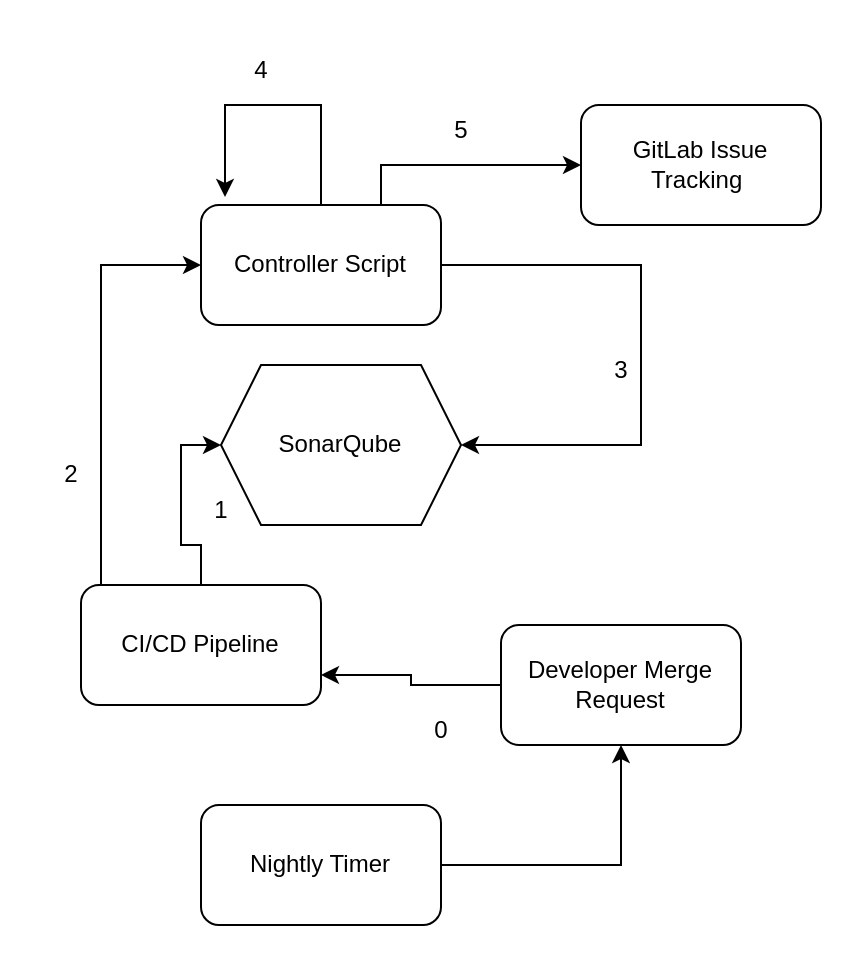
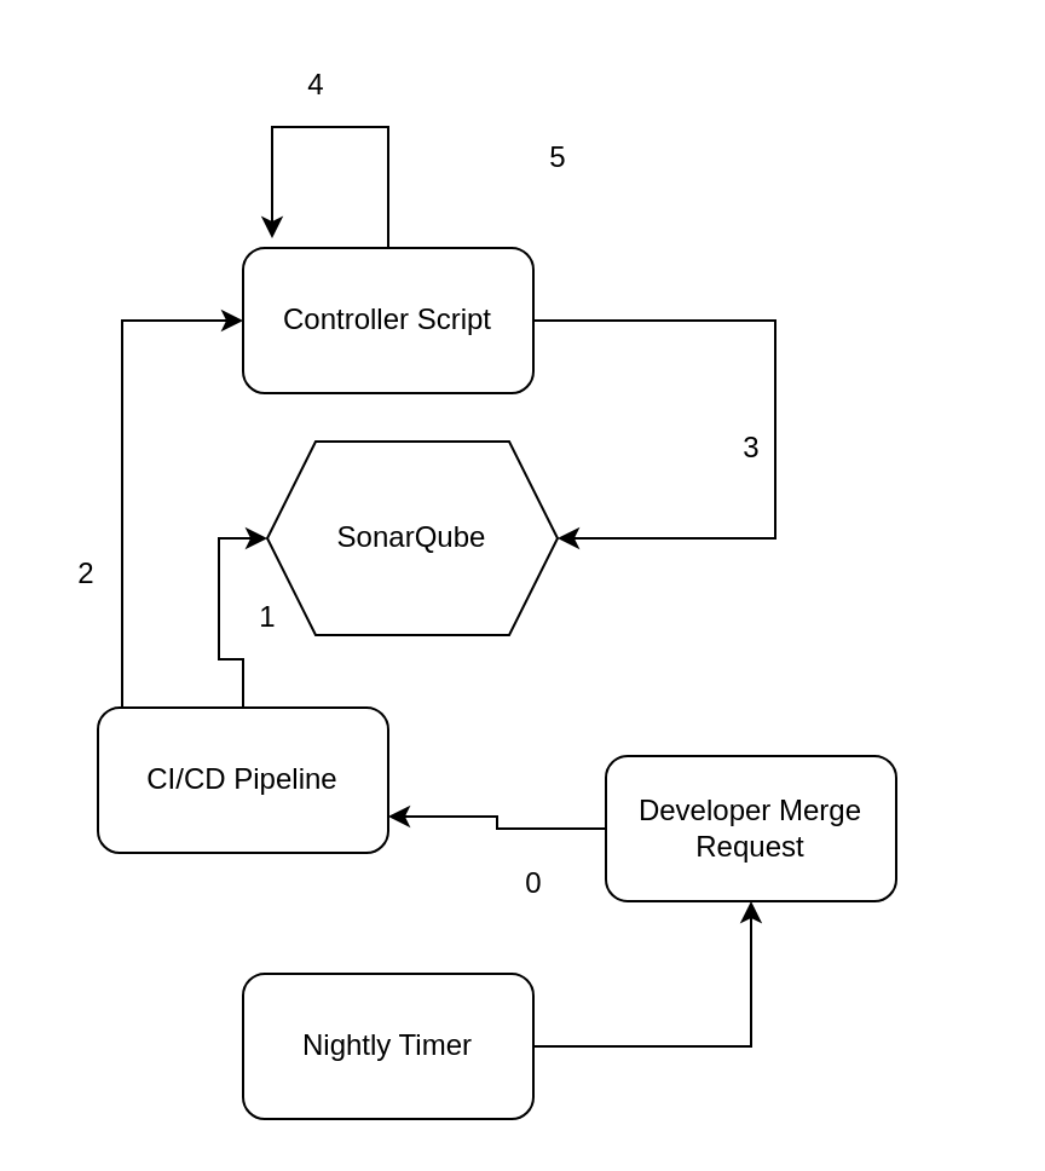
  <mxCell id="0" />
  <mxCell id="1" parent="0" />
  <mxCell id="2" value="SonarQube" style="shape=hexagon;perimeter=hexagonPerimeter2;whiteSpace=wrap;html=1;fixedSize=1;" parent="1" vertex="1"><mxGeometry x="110" y="182" width="120" height="80" as="geometry" /></mxCell>
  <mxCell id="3" style="edgeStyle=orthogonalEdgeStyle;rounded=0;orthogonalLoop=1;jettySize=auto;html=1;entryX=1;entryY=0.5;entryDx=0;entryDy=0;" parent="1" source="5" target="2" edge="1"><mxGeometry relative="1" as="geometry"><Array as="points"><mxPoint x="320" y="132" /><mxPoint x="320" y="222" /></Array></mxGeometry></mxCell>
- <mxCell id="4" style="edgeStyle=orthogonalEdgeStyle;rounded=0;orthogonalLoop=1;jettySize=auto;html=1;exitX=0.75;exitY=0;exitDx=0;exitDy=0;entryX=0;entryY=0.5;entryDx=0;entryDy=0;" parent="1" source="5" target="10" edge="1"><mxGeometry relative="1" as="geometry"><mxPoint x="410" y="62" as="targetPoint" /></mxGeometry></mxCell>
  <mxCell id="5" value="Controller Script" style="rounded=1;whiteSpace=wrap;html=1;" parent="1" vertex="1"><mxGeometry x="100" y="102" width="120" height="60" as="geometry" /></mxCell>
  <mxCell id="6" style="edgeStyle=orthogonalEdgeStyle;rounded=0;orthogonalLoop=1;jettySize=auto;html=1;entryX=0;entryY=0.5;entryDx=0;entryDy=0;" parent="1" source="8" target="5" edge="1"><mxGeometry relative="1" as="geometry"><Array as="points"><mxPoint x="50" y="132" /></Array></mxGeometry></mxCell>
  <mxCell id="7" style="edgeStyle=orthogonalEdgeStyle;rounded=0;orthogonalLoop=1;jettySize=auto;html=1;entryX=0;entryY=0.5;entryDx=0;entryDy=0;" edge="1" parent="1" source="8" target="2"><mxGeometry relative="1" as="geometry" /></mxCell>
  <mxCell id="8" value="CI/CD Pipeline" style="rounded=1;whiteSpace=wrap;html=1;" parent="1" vertex="1"><mxGeometry x="40" y="292" width="120" height="60" as="geometry" /></mxCell>
  <mxCell id="9" style="edgeStyle=orthogonalEdgeStyle;rounded=0;orthogonalLoop=1;jettySize=auto;html=1;entryX=0.1;entryY=-0.067;entryDx=0;entryDy=0;entryPerimeter=0;" parent="1" source="5" target="5" edge="1"><mxGeometry relative="1" as="geometry"><Array as="points"><mxPoint x="160" y="52" /><mxPoint x="112" y="52" /></Array></mxGeometry></mxCell>
- <mxCell id="10" value="GitLab Issue Tracking&amp;nbsp;" style="rounded=1;whiteSpace=wrap;html=1;" parent="1" vertex="1"><mxGeometry x="290" y="52" width="120" height="60" as="geometry" /></mxCell>
  <mxCell id="11" style="edgeStyle=orthogonalEdgeStyle;rounded=0;orthogonalLoop=1;jettySize=auto;html=1;" edge="1" parent="1" source="12" target="14"><mxGeometry relative="1" as="geometry" /></mxCell>
  <mxCell id="12" value="Nightly Timer" style="rounded=1;whiteSpace=wrap;html=1;" parent="1" vertex="1"><mxGeometry x="100" y="402" width="120" height="60" as="geometry" /></mxCell>
  <mxCell id="13" style="edgeStyle=orthogonalEdgeStyle;rounded=0;orthogonalLoop=1;jettySize=auto;html=1;entryX=1;entryY=0.75;entryDx=0;entryDy=0;" edge="1" parent="1" source="14" target="8"><mxGeometry relative="1" as="geometry" /></mxCell>
  <mxCell id="14" value="Developer Merge Request" style="rounded=1;whiteSpace=wrap;html=1;" parent="1" vertex="1"><mxGeometry x="250" y="312" width="120" height="60" as="geometry" /></mxCell>
  <mxCell id="15" value="0" style="text;html=1;align=center;verticalAlign=middle;resizable=0;points=[];autosize=1;strokeColor=none;fillColor=none;" vertex="1" parent="1"><mxGeometry x="205" y="350" width="30" height="30" as="geometry" /></mxCell>
  <mxCell id="16" value="2" style="text;html=1;align=center;verticalAlign=middle;resizable=0;points=[];autosize=1;strokeColor=none;fillColor=none;" vertex="1" parent="1"><mxGeometry x="20" y="222" width="30" height="30" as="geometry" /></mxCell>
  <mxCell id="17" value="1" style="text;html=1;align=center;verticalAlign=middle;resizable=0;points=[];autosize=1;strokeColor=none;fillColor=none;" vertex="1" parent="1"><mxGeometry x="95" y="240" width="30" height="30" as="geometry" /></mxCell>
  <mxCell id="18" value="3" style="text;html=1;align=center;verticalAlign=middle;resizable=0;points=[];autosize=1;strokeColor=none;fillColor=none;" vertex="1" parent="1"><mxGeometry x="295" y="170" width="30" height="30" as="geometry" /></mxCell>
  <mxCell id="19" value="4" style="text;html=1;align=center;verticalAlign=middle;resizable=0;points=[];autosize=1;strokeColor=none;fillColor=none;" vertex="1" parent="1"><mxGeometry x="115" y="20" width="30" height="30" as="geometry" /></mxCell>
  <mxCell id="20" value="5" style="text;html=1;align=center;verticalAlign=middle;resizable=0;points=[];autosize=1;strokeColor=none;fillColor=none;" vertex="1" parent="1"><mxGeometry x="215" y="50" width="30" height="30" as="geometry" /></mxCell>
